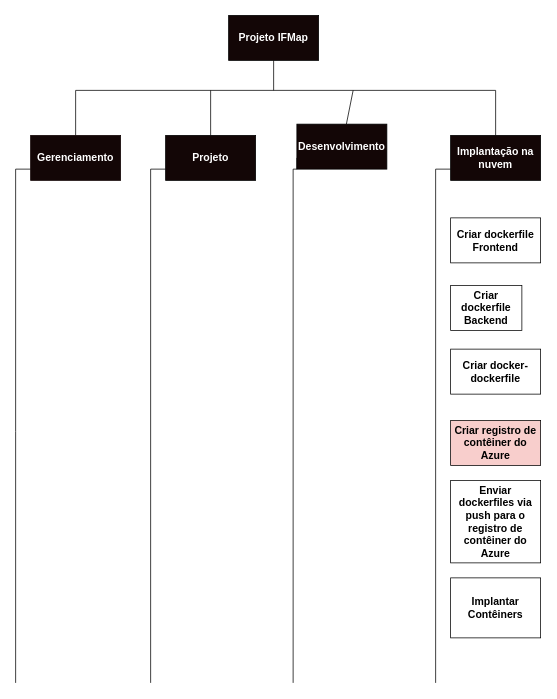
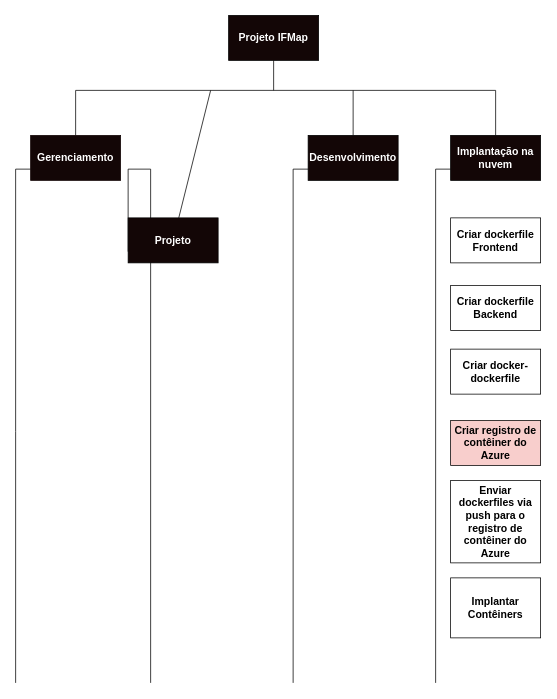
  <mxCell id="0" />
  <mxCell id="1" parent="0" />
  <mxCell id="2" style="edgeStyle=none;rounded=0;orthogonalLoop=1;jettySize=auto;html=1;endArrow=none;endFill=0;" parent="1" source="3" edge="1"><mxGeometry relative="1" as="geometry"><mxPoint x="364" y="120" as="targetPoint" /></mxGeometry></mxCell>
  <mxCell id="3" value="&lt;b&gt;&lt;font color=&quot;#ffffff&quot; style=&quot;font-size: 14px;&quot;&gt;Projeto IFMap&lt;/font&gt;&lt;/b&gt;" style="rounded=0;whiteSpace=wrap;html=1;fillColor=#130606;" parent="1" vertex="1"><mxGeometry x="304" y="20" width="120" height="60" as="geometry" /></mxCell>
  <mxCell id="4" style="edgeStyle=none;rounded=0;orthogonalLoop=1;jettySize=auto;html=1;endArrow=none;endFill=0;" parent="1" source="6" edge="1"><mxGeometry relative="1" as="geometry"><mxPoint x="100" y="120" as="targetPoint" /></mxGeometry></mxCell>
  <mxCell id="5" style="edgeStyle=orthogonalEdgeStyle;rounded=0;orthogonalLoop=1;jettySize=auto;html=1;exitX=0;exitY=0.75;exitDx=0;exitDy=0;endArrow=none;endFill=0;" parent="1" source="6" edge="1"><mxGeometry relative="1" as="geometry"><mxPoint x="20" y="910" as="targetPoint" /></mxGeometry></mxCell>
  <mxCell id="6" value="&lt;font style=&quot;font-size: 14px;&quot; color=&quot;#ffffff&quot;&gt;&lt;b&gt;Gerenciamento&lt;/b&gt;&lt;/font&gt;" style="rounded=0;whiteSpace=wrap;html=1;strokeColor=#130606;fillColor=#130606;" parent="1" vertex="1"><mxGeometry x="40" y="180" width="120" height="60" as="geometry" /></mxCell>
  <mxCell id="7" style="edgeStyle=none;rounded=0;orthogonalLoop=1;jettySize=auto;html=1;endArrow=none;endFill=0;" parent="1" source="9" edge="1"><mxGeometry relative="1" as="geometry"><mxPoint x="280" y="120" as="targetPoint" /></mxGeometry></mxCell>
  <mxCell id="8" style="edgeStyle=orthogonalEdgeStyle;rounded=0;orthogonalLoop=1;jettySize=auto;html=1;exitX=0;exitY=0.75;exitDx=0;exitDy=0;endArrow=none;endFill=0;" parent="1" source="9" edge="1"><mxGeometry relative="1" as="geometry"><mxPoint x="200" y="910" as="targetPoint" /><Array as="points"><mxPoint x="200" y="225" /><mxPoint x="200" y="910" /></Array></mxGeometry></mxCell>
- <mxCell id="9" value="&lt;font style=&quot;font-size: 14px;&quot; color=&quot;#ffffff&quot;&gt;&lt;b&gt;Projeto&lt;/b&gt;&lt;/font&gt;" style="rounded=0;whiteSpace=wrap;html=1;fillColor=#130606;" parent="1" vertex="1"><mxGeometry x="220" y="180" width="120" height="60" as="geometry" /></mxCell>
+ <mxCell id="9" value="&lt;font style=&quot;font-size: 14px;&quot; color=&quot;#ffffff&quot;&gt;&lt;b&gt;Projeto&lt;/b&gt;&lt;/font&gt;" style="rounded=0;whiteSpace=wrap;html=1;fillColor=#130606;" parent="1" vertex="1"><mxGeometry x="170" y="290" width="120" height="60" as="geometry" /></mxCell>
  <mxCell id="10" style="edgeStyle=none;rounded=0;orthogonalLoop=1;jettySize=auto;html=1;endArrow=none;endFill=0;" parent="1" source="12" edge="1"><mxGeometry relative="1" as="geometry"><mxPoint x="470" y="120" as="targetPoint" /></mxGeometry></mxCell>
  <mxCell id="11" style="edgeStyle=orthogonalEdgeStyle;rounded=0;orthogonalLoop=1;jettySize=auto;html=1;exitX=0;exitY=0.75;exitDx=0;exitDy=0;endArrow=none;endFill=0;" parent="1" source="12" edge="1"><mxGeometry relative="1" as="geometry"><mxPoint x="390" y="910" as="targetPoint" /><Array as="points"><mxPoint x="390" y="225" /><mxPoint x="390" y="910" /></Array></mxGeometry></mxCell>
- <mxCell id="12" value="&lt;font style=&quot;font-size: 14px;&quot; color=&quot;#ffffff&quot;&gt;&lt;b&gt;Desenvolvimento&lt;/b&gt;&lt;/font&gt;" style="rounded=0;whiteSpace=wrap;html=1;fillColor=#130606;" parent="1" vertex="1"><mxGeometry x="395" y="165" width="120" height="60" as="geometry" /></mxCell>
+ <mxCell id="12" value="&lt;font style=&quot;font-size: 14px;&quot; color=&quot;#ffffff&quot;&gt;&lt;b&gt;Desenvolvimento&lt;/b&gt;&lt;/font&gt;" style="rounded=0;whiteSpace=wrap;html=1;fillColor=#130606;" parent="1" vertex="1"><mxGeometry x="410" y="180" width="120" height="60" as="geometry" /></mxCell>
  <mxCell id="13" style="edgeStyle=none;rounded=0;orthogonalLoop=1;jettySize=auto;html=1;startArrow=none;startFill=0;endArrow=none;endFill=0;" parent="1" source="15" edge="1"><mxGeometry relative="1" as="geometry"><mxPoint x="660" y="120" as="targetPoint" /></mxGeometry></mxCell>
  <mxCell id="14" style="edgeStyle=orthogonalEdgeStyle;rounded=0;orthogonalLoop=1;jettySize=auto;html=1;exitX=0;exitY=0.75;exitDx=0;exitDy=0;endArrow=none;endFill=0;" parent="1" source="15" edge="1"><mxGeometry relative="1" as="geometry"><mxPoint x="580" y="910" as="targetPoint" /><Array as="points"><mxPoint x="580" y="225" /><mxPoint x="580" y="910" /></Array></mxGeometry></mxCell>
  <mxCell id="15" value="&lt;font style=&quot;font-size: 14px;&quot; color=&quot;#ffffff&quot;&gt;&lt;b&gt;Implantação na nuvem&lt;/b&gt;&lt;/font&gt;" style="rounded=0;whiteSpace=wrap;html=1;fillColor=#130606;" parent="1" vertex="1"><mxGeometry x="600" y="180" width="120" height="60" as="geometry" /></mxCell>
  <mxCell id="16" value="" style="endArrow=none;html=1;rounded=0;" parent="1" edge="1"><mxGeometry width="50" height="50" relative="1" as="geometry"><mxPoint x="100" y="120" as="sourcePoint" /><mxPoint x="660" y="120" as="targetPoint" /></mxGeometry></mxCell>
  <mxCell id="17" value="&lt;font style=&quot;font-size: 14px;&quot;&gt;&lt;b style=&quot;&quot;&gt;Criar dockerfile&lt;br&gt;Frontend&lt;br&gt;&lt;/b&gt;&lt;/font&gt;" style="rounded=0;whiteSpace=wrap;html=1;" vertex="1" parent="1"><mxGeometry x="600" y="290" width="120" height="60" as="geometry" /></mxCell>
- <mxCell id="18" value="&lt;font style=&quot;font-size: 14px;&quot;&gt;&lt;b style=&quot;&quot;&gt;Criar dockerfile&lt;br&gt;Backend&lt;br&gt;&lt;/b&gt;&lt;/font&gt;" style="rounded=0;whiteSpace=wrap;html=1;" vertex="1" parent="1"><mxGeometry x="600" y="380" width="95" height="60" as="geometry" /></mxCell>
+ <mxCell id="18" value="&lt;font style=&quot;font-size: 14px;&quot;&gt;&lt;b style=&quot;&quot;&gt;Criar dockerfile&lt;br&gt;Backend&lt;br&gt;&lt;/b&gt;&lt;/font&gt;" style="rounded=0;whiteSpace=wrap;html=1;" vertex="1" parent="1"><mxGeometry x="600" y="380" width="120" height="60" as="geometry" /></mxCell>
  <mxCell id="19" value="&lt;font style=&quot;font-size: 14px;&quot;&gt;&lt;b style=&quot;&quot;&gt;Criar docker-dockerfile&lt;br&gt;&lt;/b&gt;&lt;/font&gt;" style="rounded=0;whiteSpace=wrap;html=1;" vertex="1" parent="1"><mxGeometry x="600" y="465" width="120" height="60" as="geometry" /></mxCell>
  <mxCell id="20" value="&lt;font style=&quot;font-size: 14px;&quot;&gt;&lt;b style=&quot;&quot;&gt;Criar registro de contêiner do Azure&lt;br&gt;&lt;/b&gt;&lt;/font&gt;" style="rounded=0;whiteSpace=wrap;html=1;fillColor=#f8cecc;" vertex="1" parent="1"><mxGeometry x="600" y="560" width="120" height="60" as="geometry" /></mxCell>
  <mxCell id="21" value="&lt;font style=&quot;font-size: 14px;&quot;&gt;&lt;b style=&quot;&quot;&gt;Enviar dockerfiles via push para o registro de contêiner do Azure&lt;br&gt;&lt;/b&gt;&lt;/font&gt;" style="rounded=0;whiteSpace=wrap;html=1;" vertex="1" parent="1"><mxGeometry x="600" y="640" width="120" height="110" as="geometry" /></mxCell>
  <mxCell id="22" value="&lt;font style=&quot;font-size: 14px;&quot;&gt;&lt;b style=&quot;&quot;&gt;Implantar Contêiners&lt;br&gt;&lt;/b&gt;&lt;/font&gt;" style="rounded=0;whiteSpace=wrap;html=1;" vertex="1" parent="1"><mxGeometry x="600" y="770" width="120" height="80" as="geometry" /></mxCell>
